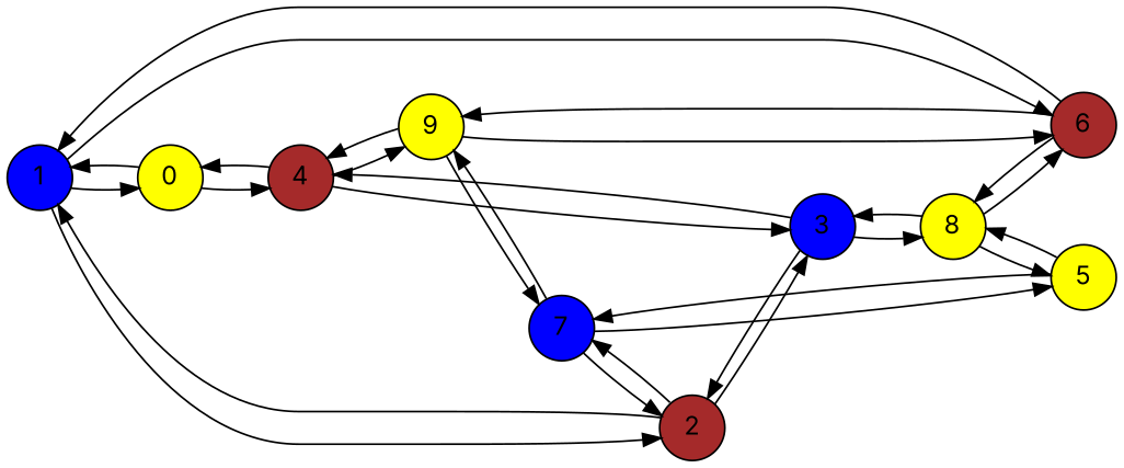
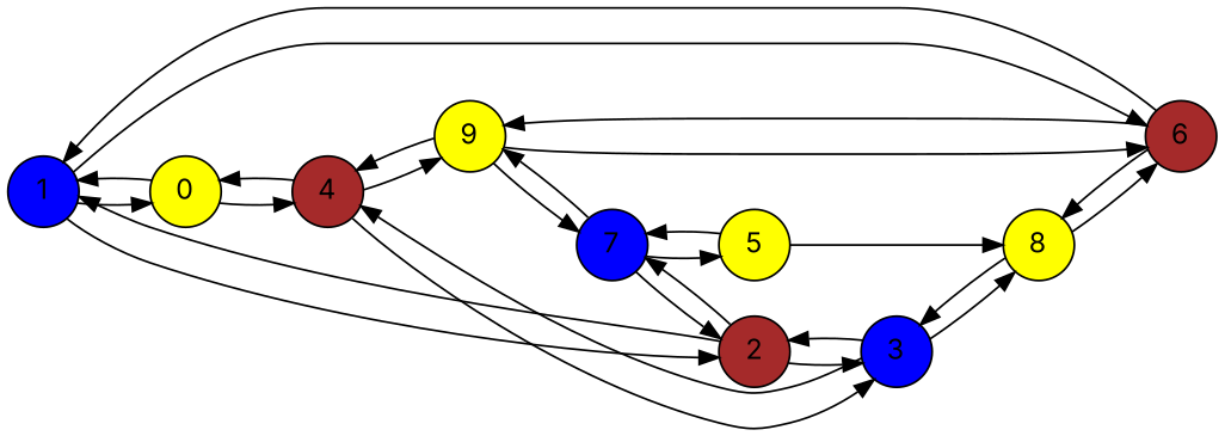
  digraph {
    fontname=Inter
    rankdir=LR
    node [fillcolor=yellow fontname=Inter shape=circle style=filled]
    edge [fontname=Inter]
    1 [fillcolor=blue]
    0
    4 [fillcolor=brown]
    2 [fillcolor=brown]
    6 [fillcolor=brown]
    3 [fillcolor=blue]
    9
    7 [fillcolor=blue]
    5
    8
    1 -> 0
    1 -> 2
    1 -> 6
    0 -> 1
    0 -> 4
    4 -> 0
    4 -> 3
    4 -> 9
    2 -> 1
    2 -> 3
    2 -> 7
    6 -> 1
    6 -> 9
    6 -> 8
    3 -> 4
    3 -> 2
    3 -> 8
    9 -> 4
    9 -> 6
    9 -> 7
    7 -> 2
    7 -> 9
    7 -> 5
    5 -> 7
    5 -> 8
    8 -> 6
    8 -> 3
-   8 -> 5
  }
